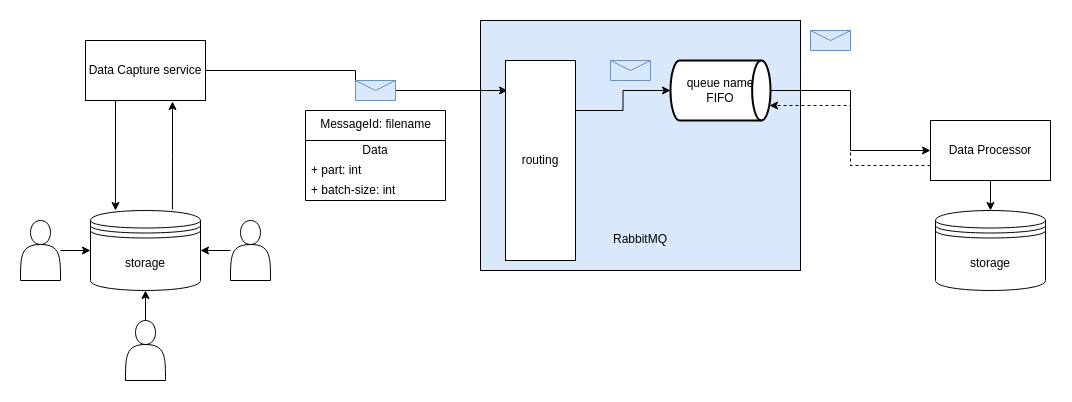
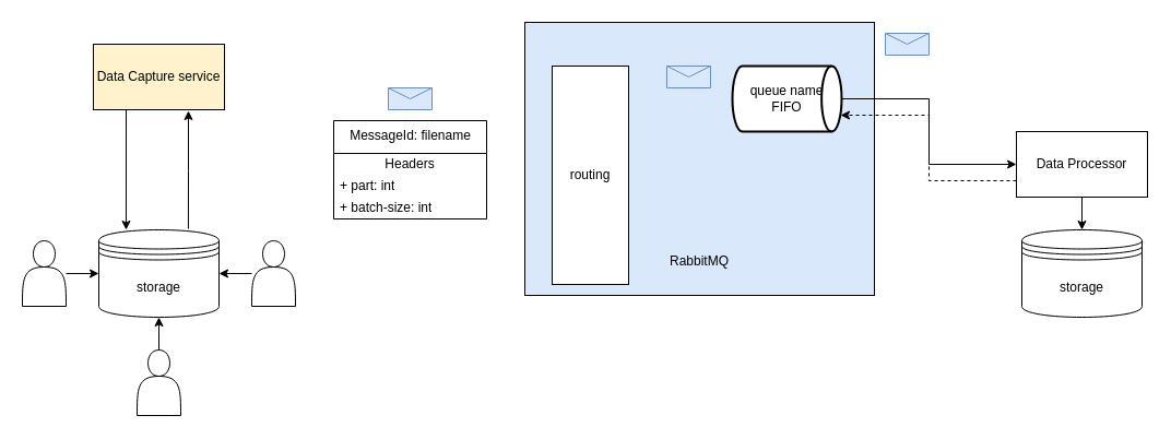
  <mxCell id="0" />
  <mxCell id="1" parent="0" />
  <mxCell id="2" value="&lt;br&gt;&lt;br&gt;&lt;br&gt;&lt;br&gt;&lt;br&gt;&lt;br&gt;&lt;br&gt;&lt;br&gt;&lt;br&gt;&lt;br&gt;&lt;br&gt;&lt;br&gt;&lt;br&gt;RabbitMQ" style="rounded=0;whiteSpace=wrap;html=1;fillColor=#dae8fc;" vertex="1" parent="1"><mxGeometry x="480" y="20" width="320" height="250" as="geometry" /></mxCell>
  <mxCell id="3" style="edgeStyle=orthogonalEdgeStyle;rounded=0;orthogonalLoop=1;jettySize=auto;html=1;exitX=0.25;exitY=1;exitDx=0;exitDy=0;entryX=0.227;entryY=0;entryDx=0;entryDy=0;entryPerimeter=0;" edge="1" parent="1" source="5" target="7"><mxGeometry relative="1" as="geometry" /></mxCell>
- <mxCell id="4" style="edgeStyle=orthogonalEdgeStyle;rounded=0;orthogonalLoop=1;jettySize=auto;html=1;exitX=1;exitY=0.5;exitDx=0;exitDy=0;entryX=0.029;entryY=0.15;entryDx=0;entryDy=0;entryPerimeter=0;" edge="1" parent="1" source="5" target="20"><mxGeometry relative="1" as="geometry" /></mxCell>
- <mxCell id="5" value="Data Capture service" style="rounded=0;whiteSpace=wrap;html=1;" vertex="1" parent="1"><mxGeometry x="85" y="40" width="120" height="60" as="geometry" /></mxCell>
+ <mxCell id="5" value="Data Capture service" style="rounded=0;whiteSpace=wrap;html=1;fillColor=#fff2cc;" vertex="1" parent="1"><mxGeometry x="85" y="40" width="120" height="60" as="geometry" /></mxCell>
  <mxCell id="6" style="edgeStyle=orthogonalEdgeStyle;rounded=0;orthogonalLoop=1;jettySize=auto;html=1;exitX=0.745;exitY=-0.012;exitDx=0;exitDy=0;exitPerimeter=0;" edge="1" parent="1" source="7"><mxGeometry relative="1" as="geometry"><mxPoint x="172" y="101" as="targetPoint" /></mxGeometry></mxCell>
  <mxCell id="7" value="storage" style="shape=datastore;whiteSpace=wrap;html=1;" vertex="1" parent="1"><mxGeometry x="90" y="210" width="110" height="80" as="geometry" /></mxCell>
  <mxCell id="8" style="edgeStyle=orthogonalEdgeStyle;rounded=0;orthogonalLoop=1;jettySize=auto;html=1;entryX=0;entryY=0.5;entryDx=0;entryDy=0;" edge="1" parent="1" source="9" target="7"><mxGeometry relative="1" as="geometry" /></mxCell>
  <mxCell id="9" value="" style="shape=actor;whiteSpace=wrap;html=1;" vertex="1" parent="1"><mxGeometry x="20" y="220" width="40" height="60" as="geometry" /></mxCell>
  <mxCell id="10" style="edgeStyle=orthogonalEdgeStyle;rounded=0;orthogonalLoop=1;jettySize=auto;html=1;exitX=0.5;exitY=0;exitDx=0;exitDy=0;entryX=0.5;entryY=1;entryDx=0;entryDy=0;" edge="1" parent="1" source="11" target="7"><mxGeometry relative="1" as="geometry"><mxPoint x="190" y="335" as="targetPoint" /></mxGeometry></mxCell>
  <mxCell id="11" value="" style="shape=actor;whiteSpace=wrap;html=1;" vertex="1" parent="1"><mxGeometry x="125" y="320" width="40" height="60" as="geometry" /></mxCell>
  <mxCell id="12" style="edgeStyle=orthogonalEdgeStyle;rounded=0;orthogonalLoop=1;jettySize=auto;html=1;entryX=1;entryY=0.5;entryDx=0;entryDy=0;" edge="1" parent="1" source="13" target="7"><mxGeometry relative="1" as="geometry" /></mxCell>
  <mxCell id="13" value="" style="shape=actor;whiteSpace=wrap;html=1;" vertex="1" parent="1"><mxGeometry x="230" y="220" width="40" height="60" as="geometry" /></mxCell>
  <mxCell id="14" style="edgeStyle=orthogonalEdgeStyle;rounded=0;orthogonalLoop=1;jettySize=auto;html=1;exitX=0.5;exitY=1;exitDx=0;exitDy=0;" edge="1" parent="1" source="2" target="2"><mxGeometry relative="1" as="geometry" /></mxCell>
  <mxCell id="15" style="edgeStyle=orthogonalEdgeStyle;rounded=0;orthogonalLoop=1;jettySize=auto;html=1;entryX=0.5;entryY=0;entryDx=0;entryDy=0;" edge="1" parent="1" source="17" target="18"><mxGeometry relative="1" as="geometry" /></mxCell>
  <mxCell id="16" style="edgeStyle=orthogonalEdgeStyle;rounded=0;orthogonalLoop=1;jettySize=auto;html=1;exitX=0;exitY=0.75;exitDx=0;exitDy=0;entryX=0.99;entryY=0.75;entryDx=0;entryDy=0;entryPerimeter=0;dashed=1;" edge="1" parent="1" source="17" target="25"><mxGeometry relative="1" as="geometry" /></mxCell>
  <mxCell id="17" value="Data Processor" style="rounded=0;whiteSpace=wrap;html=1;" vertex="1" parent="1"><mxGeometry x="930" y="120" width="120" height="60" as="geometry" /></mxCell>
  <mxCell id="18" value="&lt;span&gt;storage&lt;/span&gt;" style="shape=datastore;whiteSpace=wrap;html=1;" vertex="1" parent="1"><mxGeometry x="935" y="210" width="110" height="80" as="geometry" /></mxCell>
- <mxCell id="19" style="edgeStyle=orthogonalEdgeStyle;rounded=0;orthogonalLoop=1;jettySize=auto;html=1;exitX=1;exitY=0.25;exitDx=0;exitDy=0;entryX=0;entryY=0.5;entryDx=0;entryDy=0;entryPerimeter=0;" edge="1" parent="1" source="20" target="25"><mxGeometry relative="1" as="geometry"><mxPoint x="670" y="70" as="targetPoint" /></mxGeometry></mxCell>
  <mxCell id="20" value="routing" style="rounded=0;whiteSpace=wrap;html=1;" vertex="1" parent="1"><mxGeometry x="505" y="60" width="70" height="200" as="geometry" /></mxCell>
  <mxCell id="21" value="" style="shape=message;html=1;whiteSpace=wrap;html=1;outlineConnect=0;fillColor=#dae8fc;strokeColor=#6c8ebf;" vertex="1" parent="1"><mxGeometry x="355" y="80" width="40" height="20" as="geometry" /></mxCell>
  <mxCell id="22" value="" style="shape=message;html=1;whiteSpace=wrap;html=1;outlineConnect=0;fillColor=#dae8fc;strokeColor=#6c8ebf;" vertex="1" parent="1"><mxGeometry x="610" y="60" width="40" height="20" as="geometry" /></mxCell>
  <mxCell id="23" value="" style="shape=message;html=1;whiteSpace=wrap;html=1;outlineConnect=0;fillColor=#dae8fc;strokeColor=#6c8ebf;" vertex="1" parent="1"><mxGeometry x="810" y="30" width="40" height="20" as="geometry" /></mxCell>
  <mxCell id="24" style="edgeStyle=orthogonalEdgeStyle;rounded=0;orthogonalLoop=1;jettySize=auto;html=1;exitX=1;exitY=0.5;exitDx=0;exitDy=0;exitPerimeter=0;entryX=0;entryY=0.5;entryDx=0;entryDy=0;" edge="1" parent="1" source="25" target="17"><mxGeometry relative="1" as="geometry" /></mxCell>
  <mxCell id="25" value="&lt;span&gt;queue name&lt;/span&gt;&lt;br&gt;&lt;span&gt;FIFO&lt;/span&gt;" style="strokeWidth=2;html=1;shape=mxgraph.flowchart.direct_data;whiteSpace=wrap;" vertex="1" parent="1"><mxGeometry x="670" y="60" width="100" height="60" as="geometry" /></mxCell>
  <mxCell id="26" value="MessageId: filename" style="swimlane;fontStyle=0;align=center;verticalAlign=top;childLayout=stackLayout;horizontal=1;startSize=30;horizontalStack=0;resizeParent=1;resizeParentMax=0;resizeLast=0;collapsible=0;marginBottom=0;html=1;" vertex="1" parent="1"><mxGeometry x="305" y="110" width="140" height="90" as="geometry" /></mxCell>
- <mxCell id="27" value="Data" style="text;html=1;strokeColor=none;fillColor=none;align=center;verticalAlign=middle;spacingLeft=4;spacingRight=4;overflow=hidden;rotatable=0;points=[[0,0.5],[1,0.5]];portConstraint=eastwest;" vertex="1" parent="26"><mxGeometry y="30" width="140" height="20" as="geometry" /></mxCell>
+ <mxCell id="27" value="Headers" style="text;html=1;strokeColor=none;fillColor=none;align=center;verticalAlign=middle;spacingLeft=4;spacingRight=4;overflow=hidden;rotatable=0;points=[[0,0.5],[1,0.5]];portConstraint=eastwest;" vertex="1" parent="26"><mxGeometry y="30" width="140" height="20" as="geometry" /></mxCell>
  <mxCell id="28" value="+ part: int" style="text;html=1;strokeColor=none;fillColor=none;align=left;verticalAlign=middle;spacingLeft=4;spacingRight=4;overflow=hidden;rotatable=0;points=[[0,0.5],[1,0.5]];portConstraint=eastwest;" vertex="1" parent="26"><mxGeometry y="50" width="140" height="20" as="geometry" /></mxCell>
  <mxCell id="29" value="+ batch-size: int" style="text;html=1;strokeColor=none;fillColor=none;align=left;verticalAlign=middle;spacingLeft=4;spacingRight=4;overflow=hidden;rotatable=0;points=[[0,0.5],[1,0.5]];portConstraint=eastwest;" vertex="1" parent="26"><mxGeometry y="70" width="140" height="20" as="geometry" /></mxCell>
